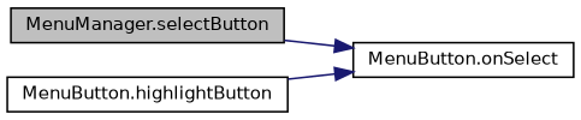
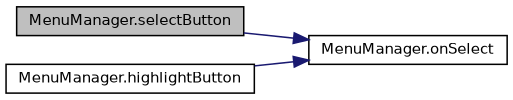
  digraph {
    rankdir=LR
    node [color=black fillcolor=white fontname=Helvetica fontsize=10 shape=record style=filled]
    edge [color=midnightblue fontname=Helvetica fontsize=10 labelfontname=Helvetica labelfontsize=10 style=solid]
    n1 [fillcolor=grey75 fontcolor=black height=0.2 label="MenuManager.selectButton" width=0.4]
-   n2 [height=0.2 label="MenuButton.onSelect" width=0.4]
-   n3 [height=0.2 label="MenuButton.highlightButton" width=0.4]
+   n2 [height=0.2 label="MenuManager.onSelect" width=0.4]
+   n3 [height=0.2 label="MenuManager.highlightButton" width=0.4]
    n1 -> n2
    n3 -> n2
  }
